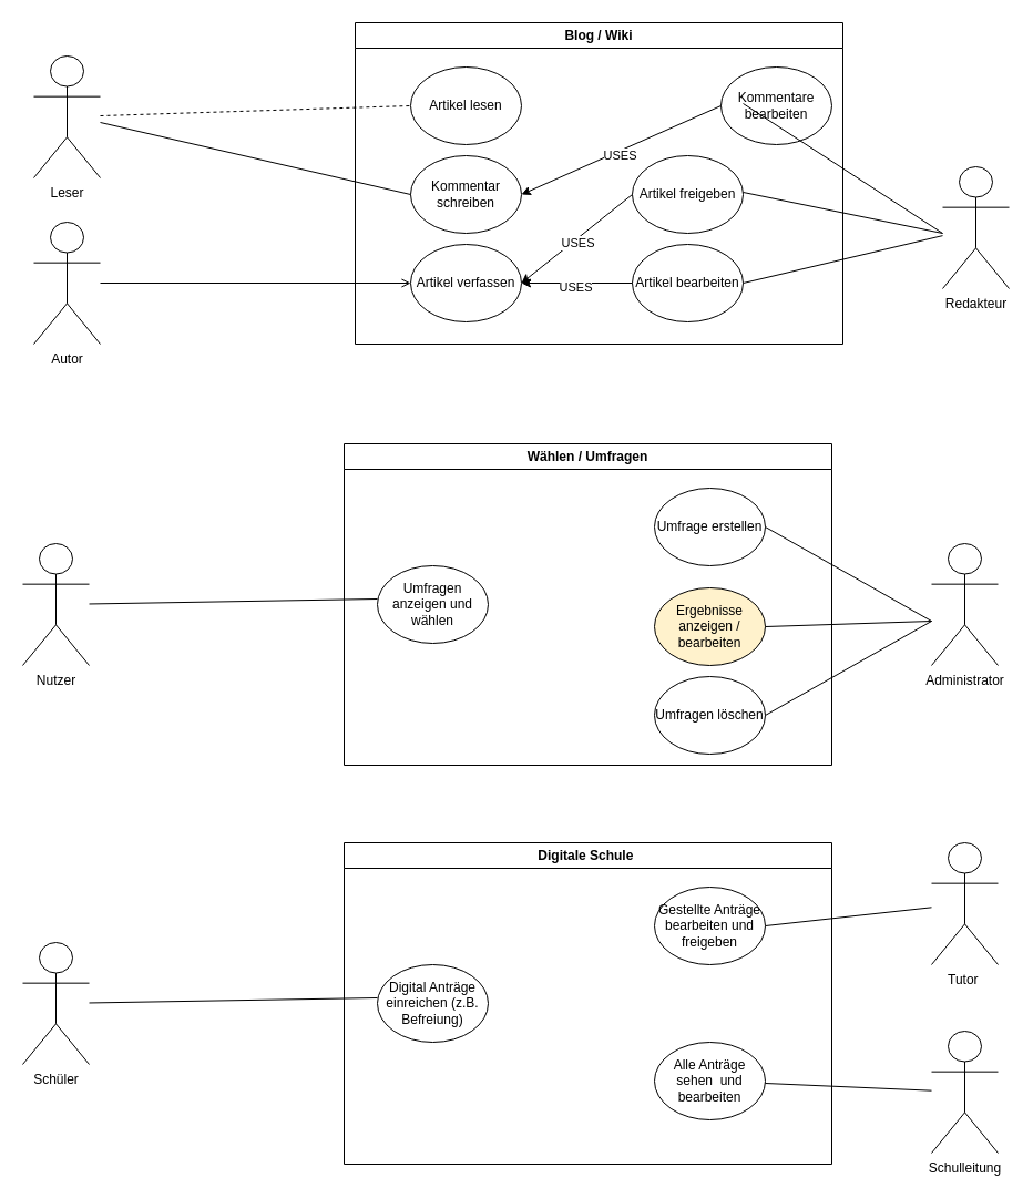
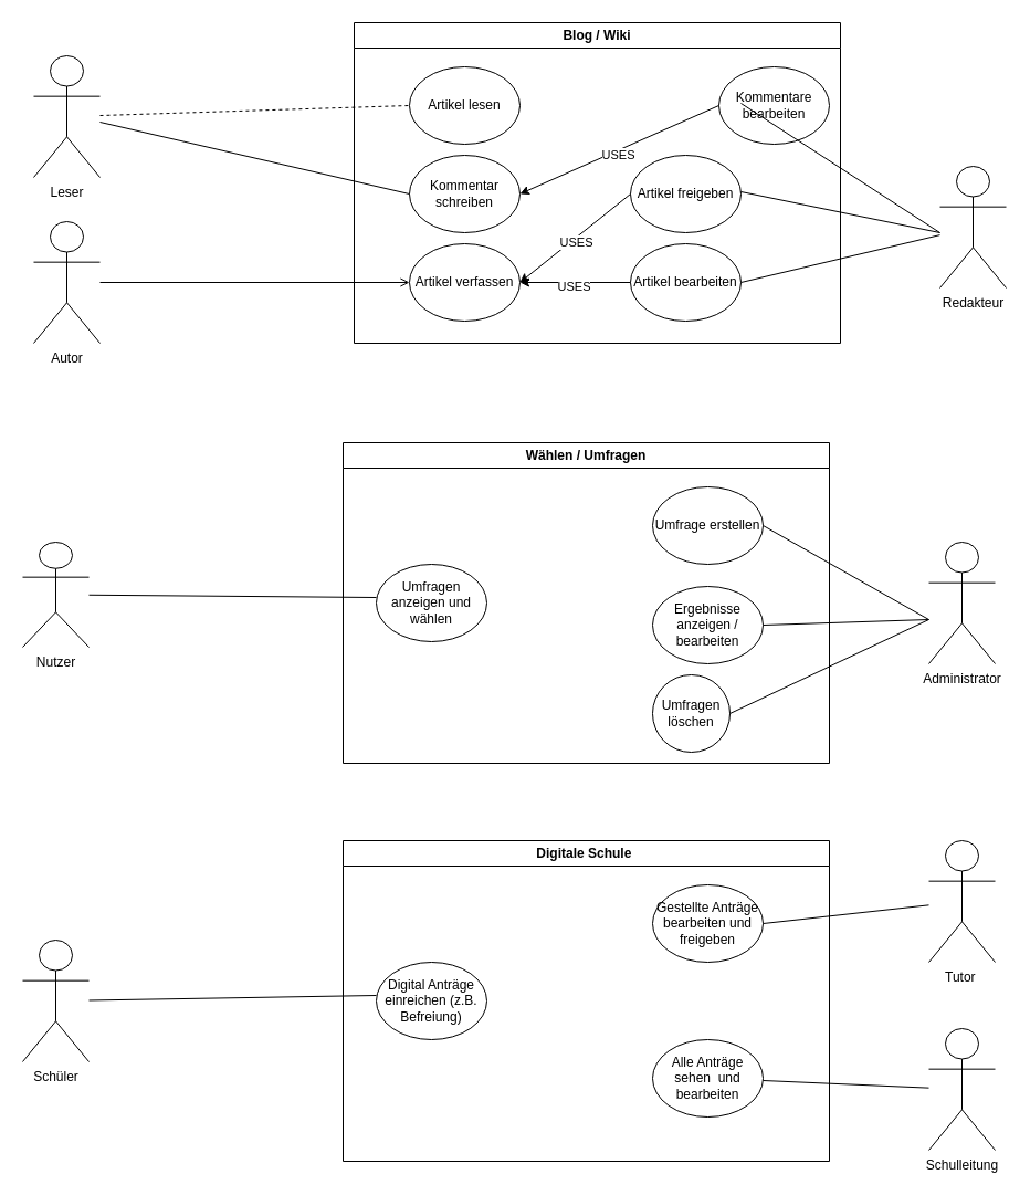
  <mxCell id="0" />
  <mxCell id="1" parent="0" />
  <mxCell id="2" value="Leser" style="shape=umlActor;verticalLabelPosition=bottom;verticalAlign=top;html=1;" vertex="1" parent="1"><mxGeometry x="30" y="50" width="60" height="110" as="geometry" /></mxCell>
  <mxCell id="3" value="Autor" style="shape=umlActor;verticalLabelPosition=bottom;verticalAlign=top;html=1;" vertex="1" parent="1"><mxGeometry x="30" y="200" width="60" height="110" as="geometry" /></mxCell>
  <mxCell id="4" value="Blog / Wiki" style="swimlane;whiteSpace=wrap;html=1;" vertex="1" parent="1"><mxGeometry x="320" y="20" width="440" height="290" as="geometry" /></mxCell>
  <mxCell id="5" value="Artikel lesen" style="ellipse;whiteSpace=wrap;html=1;" vertex="1" parent="4"><mxGeometry x="50" y="40" width="100" height="70" as="geometry" /></mxCell>
  <mxCell id="6" value="Artikel verfassen" style="ellipse;whiteSpace=wrap;html=1;" vertex="1" parent="4"><mxGeometry x="50" y="200" width="100" height="70" as="geometry" /></mxCell>
  <mxCell id="7" value="Artikel freigeben" style="ellipse;whiteSpace=wrap;html=1;" vertex="1" parent="4"><mxGeometry x="250" y="120" width="100" height="70" as="geometry" /></mxCell>
  <mxCell id="8" value="Artikel bearbeiten" style="ellipse;whiteSpace=wrap;html=1;" vertex="1" parent="4"><mxGeometry x="250" y="200" width="100" height="70" as="geometry" /></mxCell>
  <mxCell id="9" value="Kommentar schreiben" style="ellipse;whiteSpace=wrap;html=1;" vertex="1" parent="4"><mxGeometry x="50" y="120" width="100" height="70" as="geometry" /></mxCell>
  <mxCell id="10" value="Kommentare bearbeiten" style="ellipse;whiteSpace=wrap;html=1;" vertex="1" parent="4"><mxGeometry x="330" y="40" width="100" height="70" as="geometry" /></mxCell>
  <mxCell id="11" value="" style="endArrow=none;html=1;rounded=0;exitX=1;exitY=0.5;exitDx=0;exitDy=0;" edge="1" parent="4"><mxGeometry width="50" height="50" relative="1" as="geometry"><mxPoint x="350" y="153" as="sourcePoint" /><mxPoint x="530" y="190" as="targetPoint" /></mxGeometry></mxCell>
  <mxCell id="12" value="" style="endArrow=none;html=1;rounded=0;exitX=1;exitY=0.5;exitDx=0;exitDy=0;" edge="1" parent="4"><mxGeometry width="50" height="50" relative="1" as="geometry"><mxPoint x="350" y="73" as="sourcePoint" /><mxPoint x="530" y="190" as="targetPoint" /></mxGeometry></mxCell>
  <mxCell id="13" value="" style="endArrow=classic;html=1;rounded=0;exitX=0;exitY=0.5;exitDx=0;exitDy=0;entryX=1;entryY=0.5;entryDx=0;entryDy=0;" edge="1" parent="4" source="7" target="6"><mxGeometry width="50" height="50" relative="1" as="geometry"><mxPoint x="40" y="280" as="sourcePoint" /><mxPoint x="90" y="230" as="targetPoint" /></mxGeometry></mxCell>
  <mxCell id="14" value="USES" style="edgeLabel;html=1;align=center;verticalAlign=middle;resizable=0;points=[];" vertex="1" connectable="0" parent="13"><mxGeometry x="0.034" y="3" relative="1" as="geometry"><mxPoint as="offset" /></mxGeometry></mxCell>
  <mxCell id="15" value="" style="endArrow=classic;html=1;rounded=0;exitX=0;exitY=0.5;exitDx=0;exitDy=0;entryX=1;entryY=0.5;entryDx=0;entryDy=0;" edge="1" parent="4" source="10" target="9"><mxGeometry width="50" height="50" relative="1" as="geometry"><mxPoint x="230" y="70" as="sourcePoint" /><mxPoint x="130" y="150" as="targetPoint" /></mxGeometry></mxCell>
  <mxCell id="16" value="USES" style="edgeLabel;html=1;align=center;verticalAlign=middle;resizable=0;points=[];" vertex="1" connectable="0" parent="15"><mxGeometry x="0.034" y="3" relative="1" as="geometry"><mxPoint as="offset" /></mxGeometry></mxCell>
  <mxCell id="17" value="" style="endArrow=classic;html=1;rounded=0;exitX=0;exitY=0.5;exitDx=0;exitDy=0;entryX=1;entryY=0.5;entryDx=0;entryDy=0;" edge="1" parent="4" source="8" target="6"><mxGeometry width="50" height="50" relative="1" as="geometry"><mxPoint x="230" y="230" as="sourcePoint" /><mxPoint x="130" y="310" as="targetPoint" /></mxGeometry></mxCell>
  <mxCell id="18" value="USES" style="edgeLabel;html=1;align=center;verticalAlign=middle;resizable=0;points=[];" vertex="1" connectable="0" parent="17"><mxGeometry x="0.034" y="3" relative="1" as="geometry"><mxPoint as="offset" /></mxGeometry></mxCell>
  <mxCell id="19" value="Redakteur" style="shape=umlActor;verticalLabelPosition=bottom;verticalAlign=top;html=1;" vertex="1" parent="1"><mxGeometry x="850" y="150" width="60" height="110" as="geometry" /></mxCell>
  <mxCell id="20" value="" style="endArrow=none;html=1;rounded=0;entryX=0;entryY=0.5;entryDx=0;entryDy=0;dashed=1;" edge="1" parent="1" source="2" target="5"><mxGeometry width="50" height="50" relative="1" as="geometry"><mxPoint x="360" y="300" as="sourcePoint" /><mxPoint x="410" y="250" as="targetPoint" /></mxGeometry></mxCell>
  <mxCell id="21" value="" style="endArrow=open;html=1;rounded=0;entryX=0;entryY=0.5;entryDx=0;entryDy=0;" edge="1" parent="1" source="3" target="6"><mxGeometry width="50" height="50" relative="1" as="geometry"><mxPoint x="90" y="260" as="sourcePoint" /><mxPoint x="440" y="135" as="targetPoint" /></mxGeometry></mxCell>
  <mxCell id="22" value="" style="endArrow=none;html=1;rounded=0;entryX=0;entryY=0.5;entryDx=0;entryDy=0;" edge="1" parent="1" target="9"><mxGeometry width="50" height="50" relative="1" as="geometry"><mxPoint x="90" y="110" as="sourcePoint" /><mxPoint x="430" y="115" as="targetPoint" /></mxGeometry></mxCell>
  <mxCell id="23" value="" style="endArrow=none;html=1;rounded=0;exitX=1;exitY=0.5;exitDx=0;exitDy=0;" edge="1" parent="1" source="8" target="19"><mxGeometry width="50" height="50" relative="1" as="geometry"><mxPoint x="740" y="254.66" as="sourcePoint" /><mxPoint x="830" y="220" as="targetPoint" /></mxGeometry></mxCell>
- <mxCell id="24" value="Nutzer" style="shape=umlActor;verticalLabelPosition=bottom;verticalAlign=top;html=1;" vertex="1" parent="1"><mxGeometry x="20" y="490" width="60" height="110" as="geometry" /></mxCell>
+ <mxCell id="24" value="Nutzer" style="shape=umlActor;verticalLabelPosition=bottom;verticalAlign=top;html=1;" vertex="1" parent="1"><mxGeometry x="20" y="490" width="60" height="95" as="geometry" /></mxCell>
  <mxCell id="25" value="Wählen / Umfragen" style="swimlane;whiteSpace=wrap;html=1;" vertex="1" parent="1"><mxGeometry x="310" y="400" width="440" height="290" as="geometry" /></mxCell>
  <mxCell id="26" value="Umfragen anzeigen und wählen" style="ellipse;whiteSpace=wrap;html=1;" vertex="1" parent="25"><mxGeometry x="30" y="110" width="100" height="70" as="geometry" /></mxCell>
  <mxCell id="27" value="Umfrage erstellen" style="ellipse;whiteSpace=wrap;html=1;" vertex="1" parent="25"><mxGeometry x="280" y="40" width="100" height="70" as="geometry" /></mxCell>
- <mxCell id="28" value="Ergebnisse anzeigen / bearbeiten" style="ellipse;whiteSpace=wrap;html=1;fillColor=#fff2cc;" vertex="1" parent="25"><mxGeometry x="280" y="130" width="100" height="70" as="geometry" /></mxCell>
- <mxCell id="29" value="Umfragen löschen" style="ellipse;whiteSpace=wrap;html=1;" vertex="1" parent="25"><mxGeometry x="280" y="210" width="100" height="70" as="geometry" /></mxCell>
+ <mxCell id="28" value="Ergebnisse anzeigen / bearbeiten" style="ellipse;whiteSpace=wrap;html=1;" vertex="1" parent="25"><mxGeometry x="280" y="130" width="100" height="70" as="geometry" /></mxCell>
+ <mxCell id="29" value="Umfragen löschen" style="ellipse;whiteSpace=wrap;html=1;" vertex="1" parent="25"><mxGeometry x="280" y="210" width="70" height="70" as="geometry" /></mxCell>
  <mxCell id="30" value="" style="endArrow=none;html=1;rounded=0;exitX=1;exitY=0.5;exitDx=0;exitDy=0;" edge="1" parent="25" source="27"><mxGeometry width="50" height="50" relative="1" as="geometry"><mxPoint x="270" y="164" as="sourcePoint" /><mxPoint x="530" y="160" as="targetPoint" /></mxGeometry></mxCell>
  <mxCell id="31" value="" style="endArrow=none;html=1;rounded=0;exitX=1;exitY=0.5;exitDx=0;exitDy=0;" edge="1" parent="25" source="28"><mxGeometry width="50" height="50" relative="1" as="geometry"><mxPoint x="290" y="245" as="sourcePoint" /><mxPoint x="530" y="160" as="targetPoint" /></mxGeometry></mxCell>
  <mxCell id="32" value="Administrator" style="shape=umlActor;verticalLabelPosition=bottom;verticalAlign=top;html=1;" vertex="1" parent="1"><mxGeometry x="840" y="490" width="60" height="110" as="geometry" /></mxCell>
  <mxCell id="33" value="" style="endArrow=none;html=1;rounded=0;" edge="1" parent="1" source="24"><mxGeometry width="50" height="50" relative="1" as="geometry"><mxPoint y="540" as="sourcePoint" x="60" /><mxPoint x="340" y="540" as="targetPoint" /></mxGeometry></mxCell>
  <mxCell id="34" value="" style="endArrow=none;html=1;rounded=0;exitX=1;exitY=0.5;exitDx=0;exitDy=0;" edge="1" parent="1" source="29"><mxGeometry width="50" height="50" relative="1" as="geometry"><mxPoint x="700" y="485" as="sourcePoint" /><mxPoint x="840" y="560" as="targetPoint" /></mxGeometry></mxCell>
  <mxCell id="35" value="Schüler" style="shape=umlActor;verticalLabelPosition=bottom;verticalAlign=top;html=1;" vertex="1" parent="1"><mxGeometry x="20" y="850" width="60" height="110" as="geometry" /></mxCell>
  <mxCell id="36" value="Digitale Schule&amp;nbsp;" style="swimlane;whiteSpace=wrap;html=1;" vertex="1" parent="1"><mxGeometry x="310" y="760" width="440" height="290" as="geometry" /></mxCell>
  <mxCell id="37" value="Digital Anträge einreichen (z.B. Befreiung)" style="ellipse;whiteSpace=wrap;html=1;" vertex="1" parent="36"><mxGeometry x="30" y="110" width="100" height="70" as="geometry" /></mxCell>
  <mxCell id="38" value="Gestellte Anträge bearbeiten und freigeben" style="ellipse;whiteSpace=wrap;html=1;" vertex="1" parent="36"><mxGeometry x="280" y="40" width="100" height="70" as="geometry" /></mxCell>
  <mxCell id="39" value="Alle Anträge sehen&amp;nbsp; und bearbeiten" style="ellipse;whiteSpace=wrap;html=1;" vertex="1" parent="36"><mxGeometry x="280" y="180" width="100" height="70" as="geometry" /></mxCell>
  <mxCell id="40" value="" style="endArrow=none;html=1;rounded=0;exitX=1;exitY=0.5;exitDx=0;exitDy=0;" edge="1" parent="36" target="44"><mxGeometry width="50" height="50" relative="1" as="geometry"><mxPoint x="380" y="217" as="sourcePoint" /><mxPoint x="530" y="200" as="targetPoint" /></mxGeometry></mxCell>
  <mxCell id="41" value="Tutor&amp;nbsp;" style="shape=umlActor;verticalLabelPosition=bottom;verticalAlign=top;html=1;" vertex="1" parent="1"><mxGeometry x="840" y="760" width="60" height="110" as="geometry" /></mxCell>
  <mxCell id="42" value="" style="endArrow=none;html=1;rounded=0;" edge="1" parent="1" source="35"><mxGeometry width="50" height="50" relative="1" as="geometry"><mxPoint y="900" as="sourcePoint" x="60" /><mxPoint x="340" y="900" as="targetPoint" /></mxGeometry></mxCell>
  <mxCell id="43" value="" style="endArrow=none;html=1;rounded=0;exitX=1;exitY=0.5;exitDx=0;exitDy=0;" edge="1" parent="1" source="38" target="41"><mxGeometry width="50" height="50" relative="1" as="geometry"><mxPoint x="580" y="924" as="sourcePoint" /><mxPoint x="840" y="920" as="targetPoint" /></mxGeometry></mxCell>
  <mxCell id="44" value="Schulleitung" style="shape=umlActor;verticalLabelPosition=bottom;verticalAlign=top;html=1;" vertex="1" parent="1"><mxGeometry x="840" y="930" width="60" height="110" as="geometry" /></mxCell>
